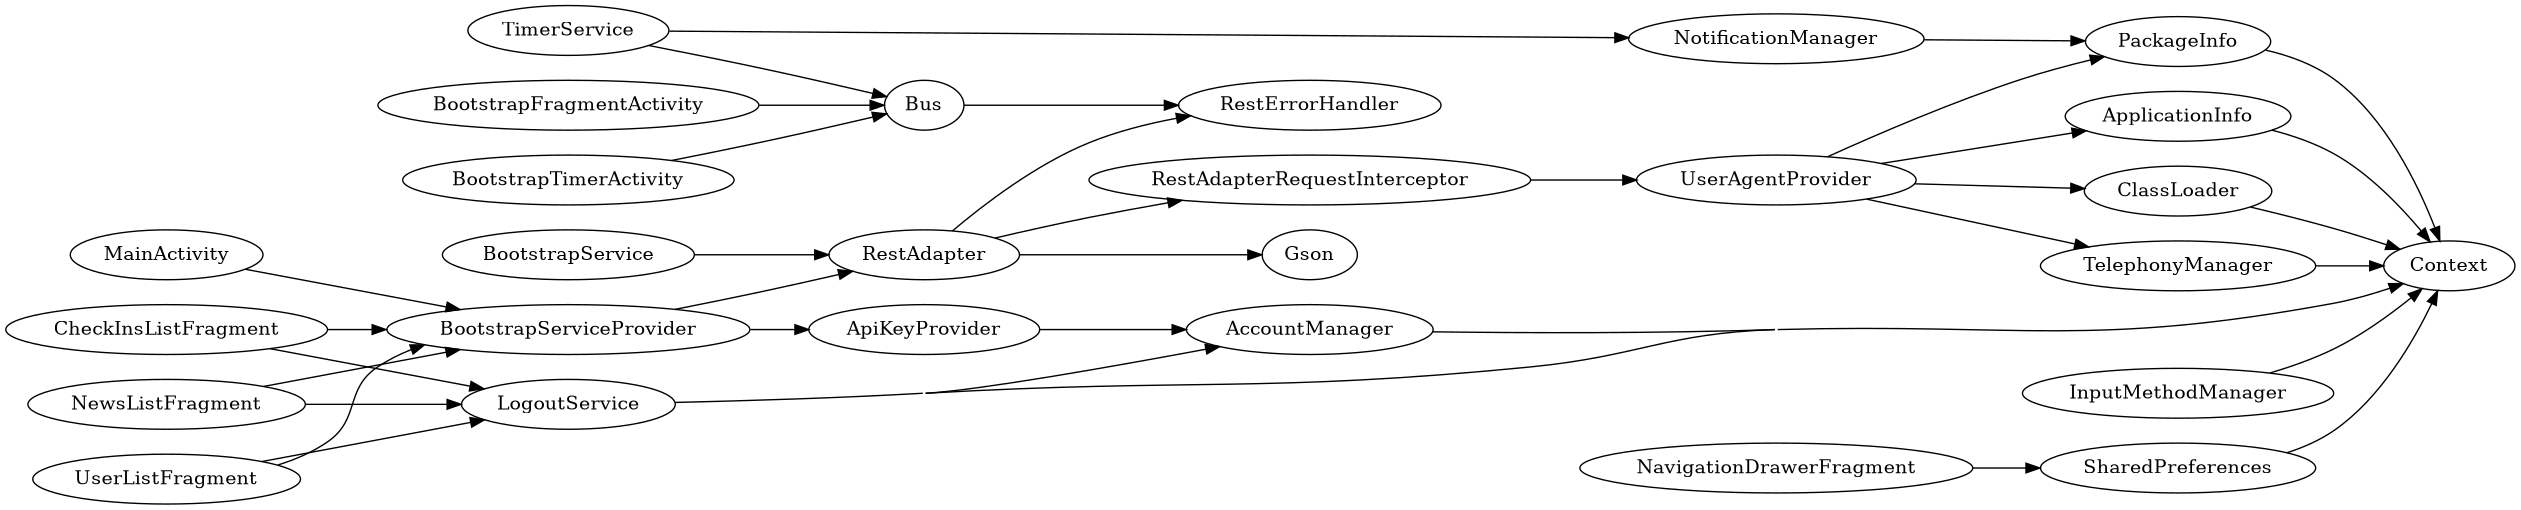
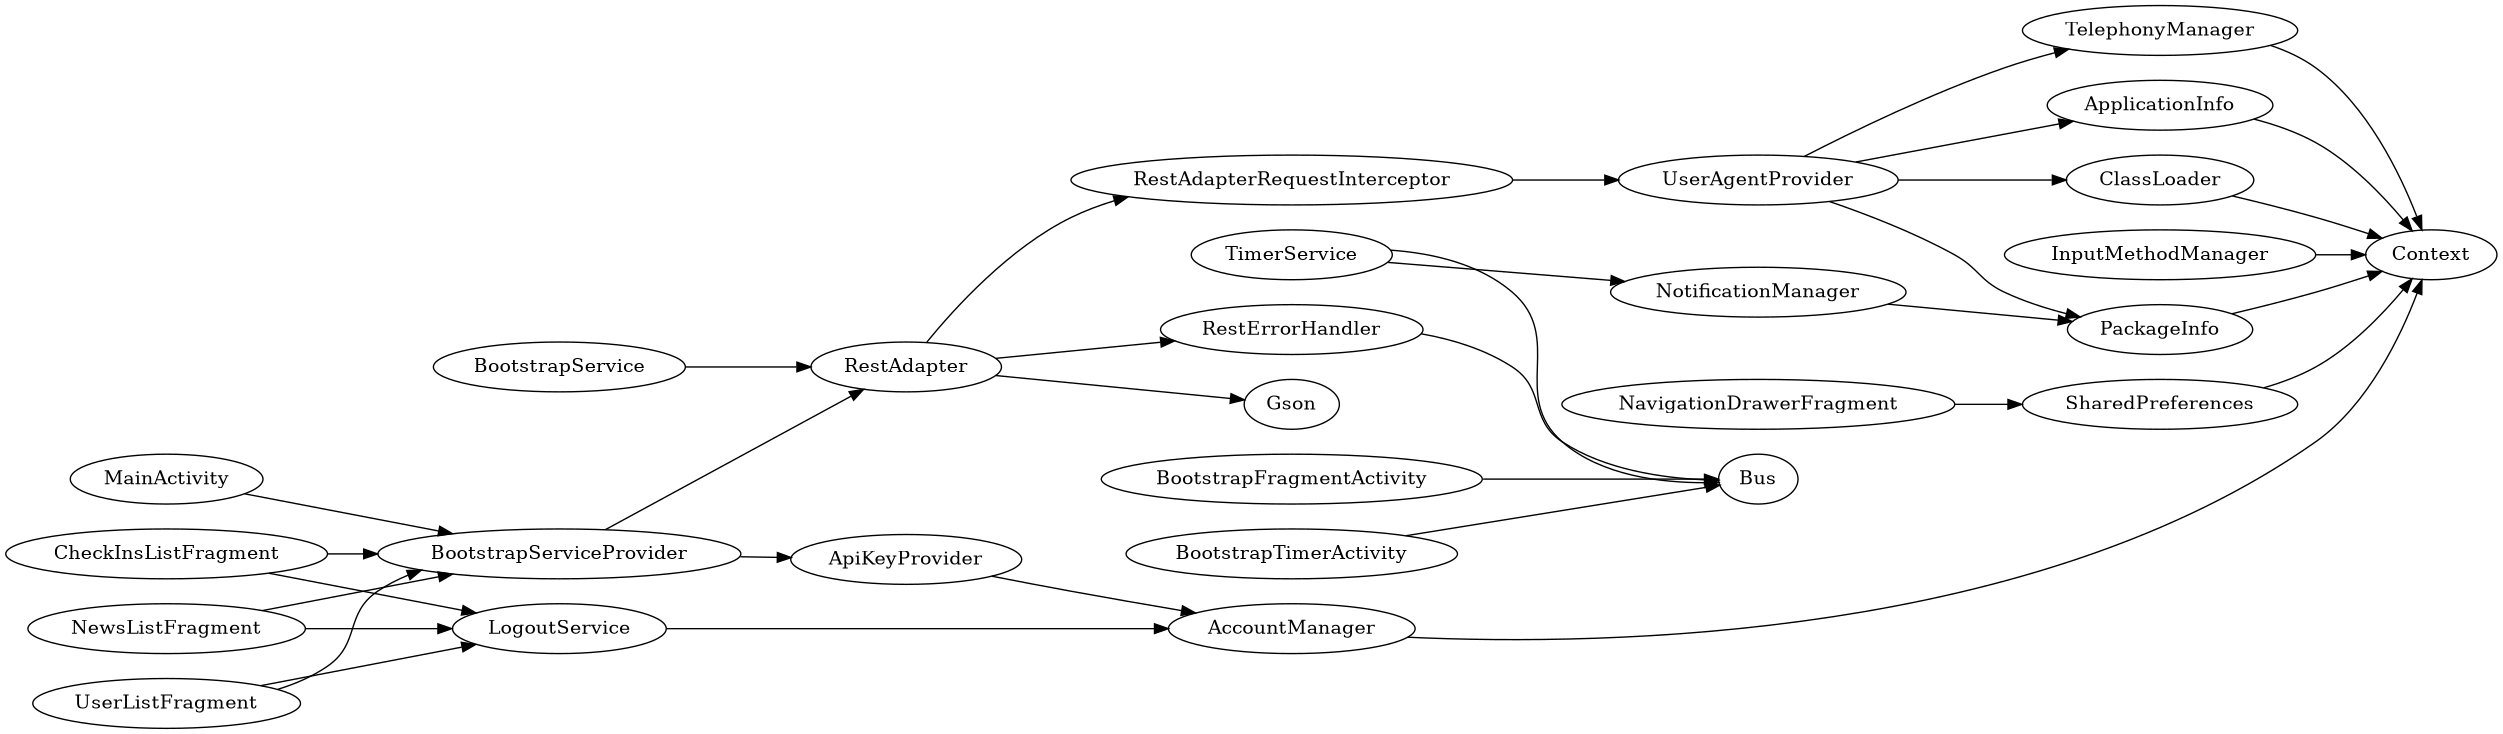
  digraph {
    concentrate=true
    rankdir=LR
    AccountManager
    Context
    ApiKeyProvider
    ApplicationInfo
    BootstrapService
    RestAdapter
    RestAdapterRequestInterceptor
    Gson
    RestErrorHandler
    BootstrapFragmentActivity
    Bus
    UserAgentProvider
    BootstrapServiceProvider
    BootstrapTimerActivity
    CheckInsListFragment
    LogoutService
    ClassLoader
    InputMethodManager
    MainActivity
    NavigationDrawerFragment
    SharedPreferences
    NewsListFragment
    NotificationManager
    PackageInfo
    TelephonyManager
    TimerService
    UserListFragment
    AccountManager -> Context
    ApiKeyProvider -> AccountManager
    ApplicationInfo -> Context
    BootstrapService -> RestAdapter
    RestAdapter -> RestAdapterRequestInterceptor
    RestAdapter -> Gson
    RestAdapter -> RestErrorHandler
    RestAdapterRequestInterceptor -> UserAgentProvider
-   Bus -> RestErrorHandler
+   RestErrorHandler -> Bus
    BootstrapFragmentActivity -> Bus
    UserAgentProvider -> ApplicationInfo
    UserAgentProvider -> ClassLoader
    UserAgentProvider -> PackageInfo
    UserAgentProvider -> TelephonyManager
    BootstrapServiceProvider -> ApiKeyProvider
    BootstrapServiceProvider -> RestAdapter
    BootstrapTimerActivity -> Bus
    CheckInsListFragment -> BootstrapServiceProvider
    CheckInsListFragment -> LogoutService
    LogoutService -> AccountManager
-   LogoutService -> Context
    ClassLoader -> Context
    InputMethodManager -> Context
    MainActivity -> BootstrapServiceProvider
    NavigationDrawerFragment -> SharedPreferences
    SharedPreferences -> Context
    NewsListFragment -> BootstrapServiceProvider
    NewsListFragment -> LogoutService
    NotificationManager -> PackageInfo
    PackageInfo -> Context
    TelephonyManager -> Context
    TimerService -> Bus
    TimerService -> NotificationManager
    UserListFragment -> BootstrapServiceProvider
    UserListFragment -> LogoutService
  }
